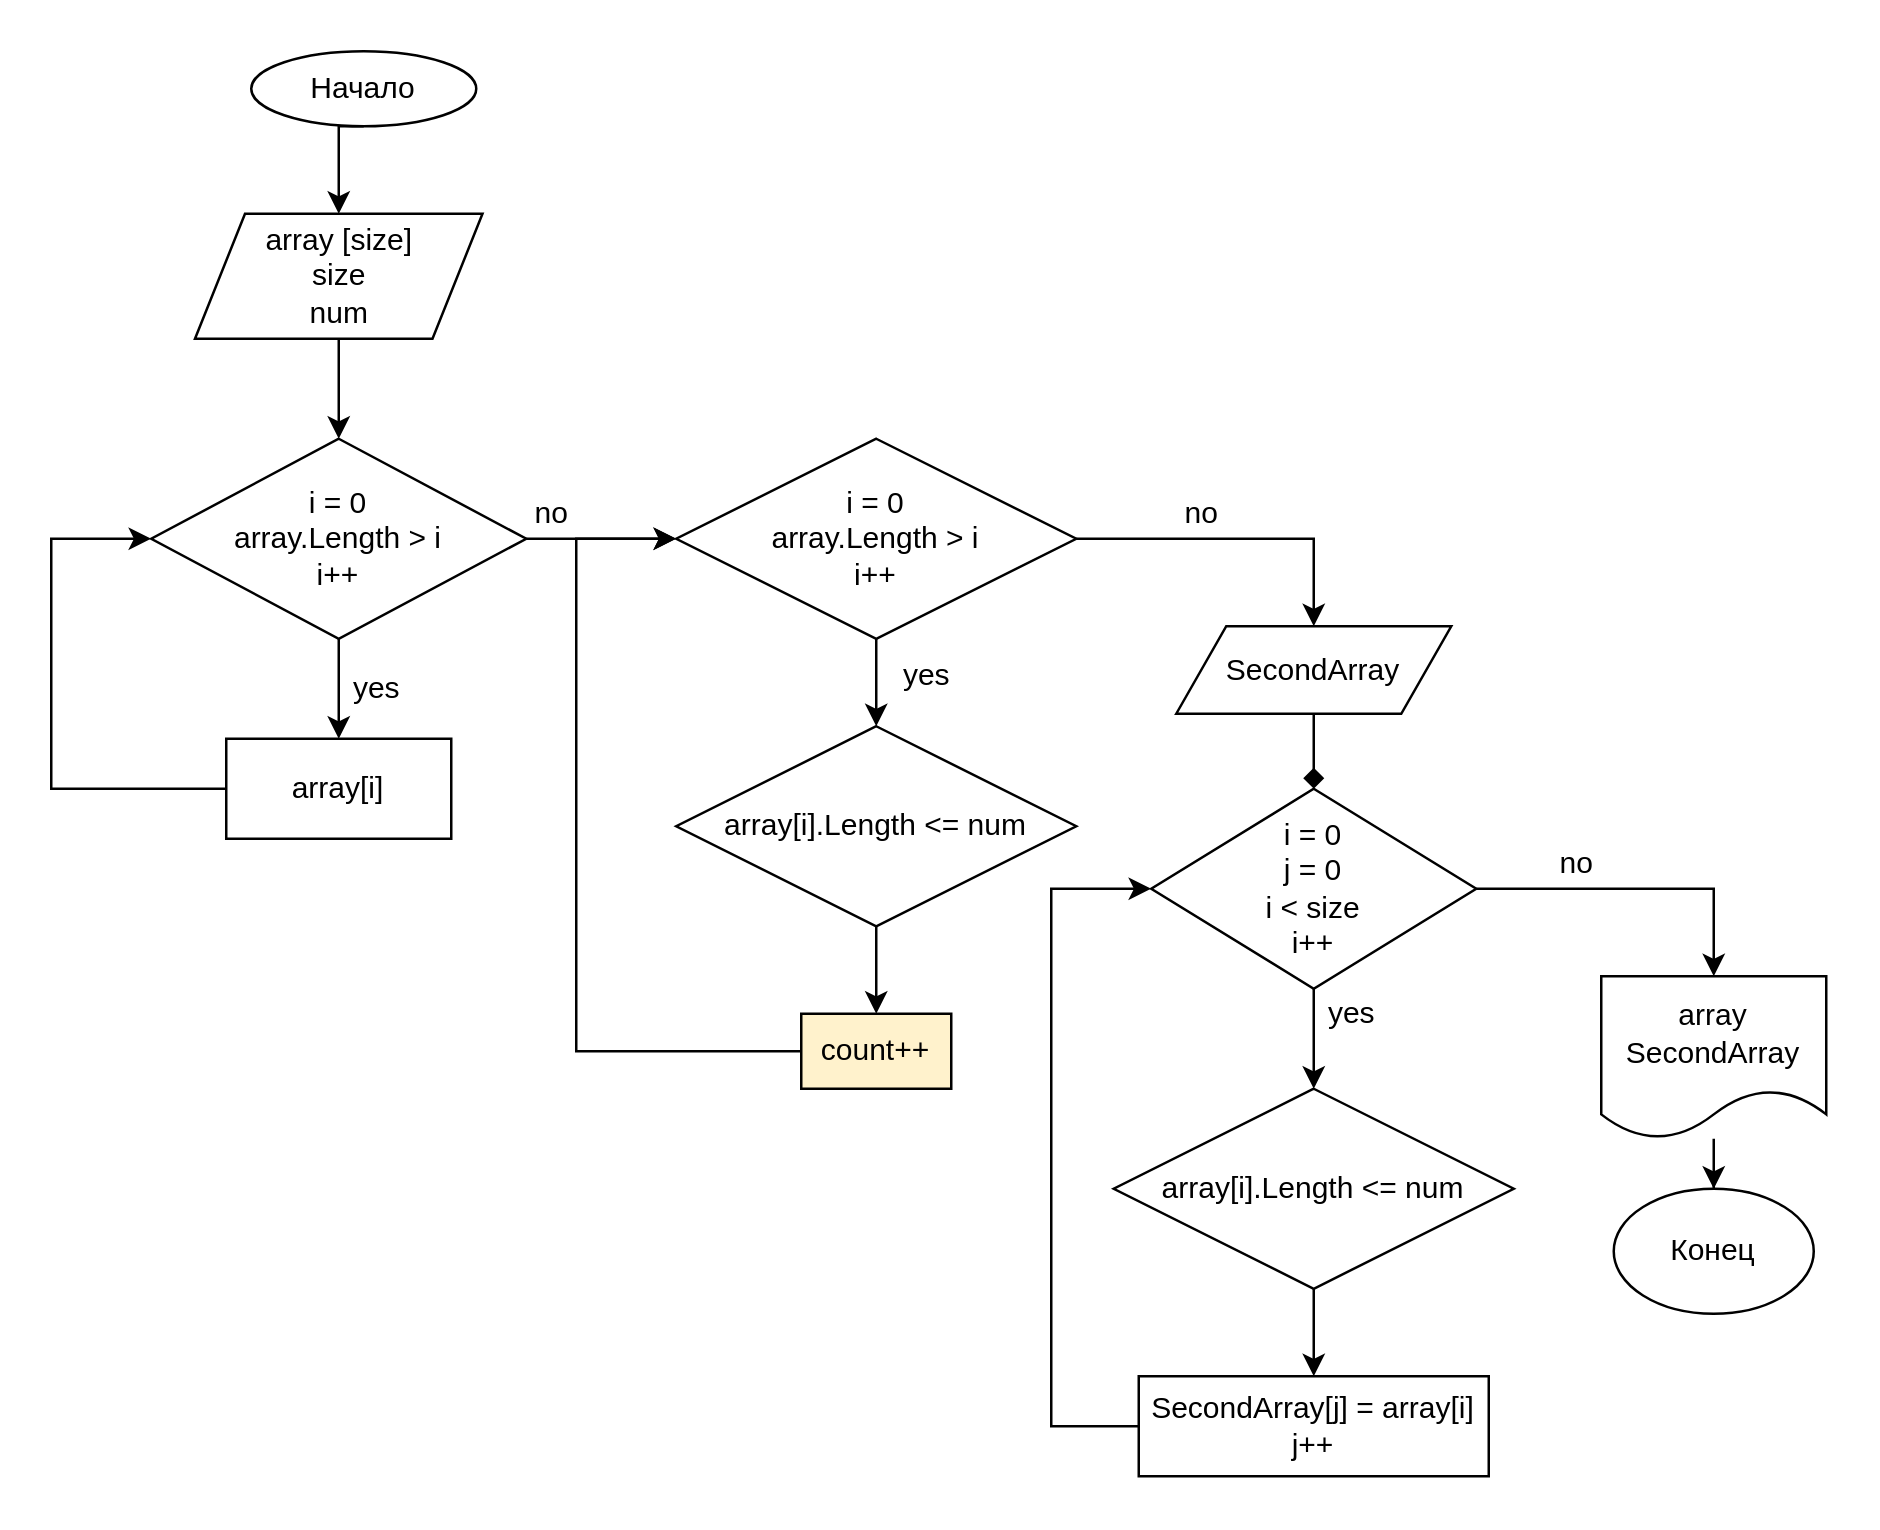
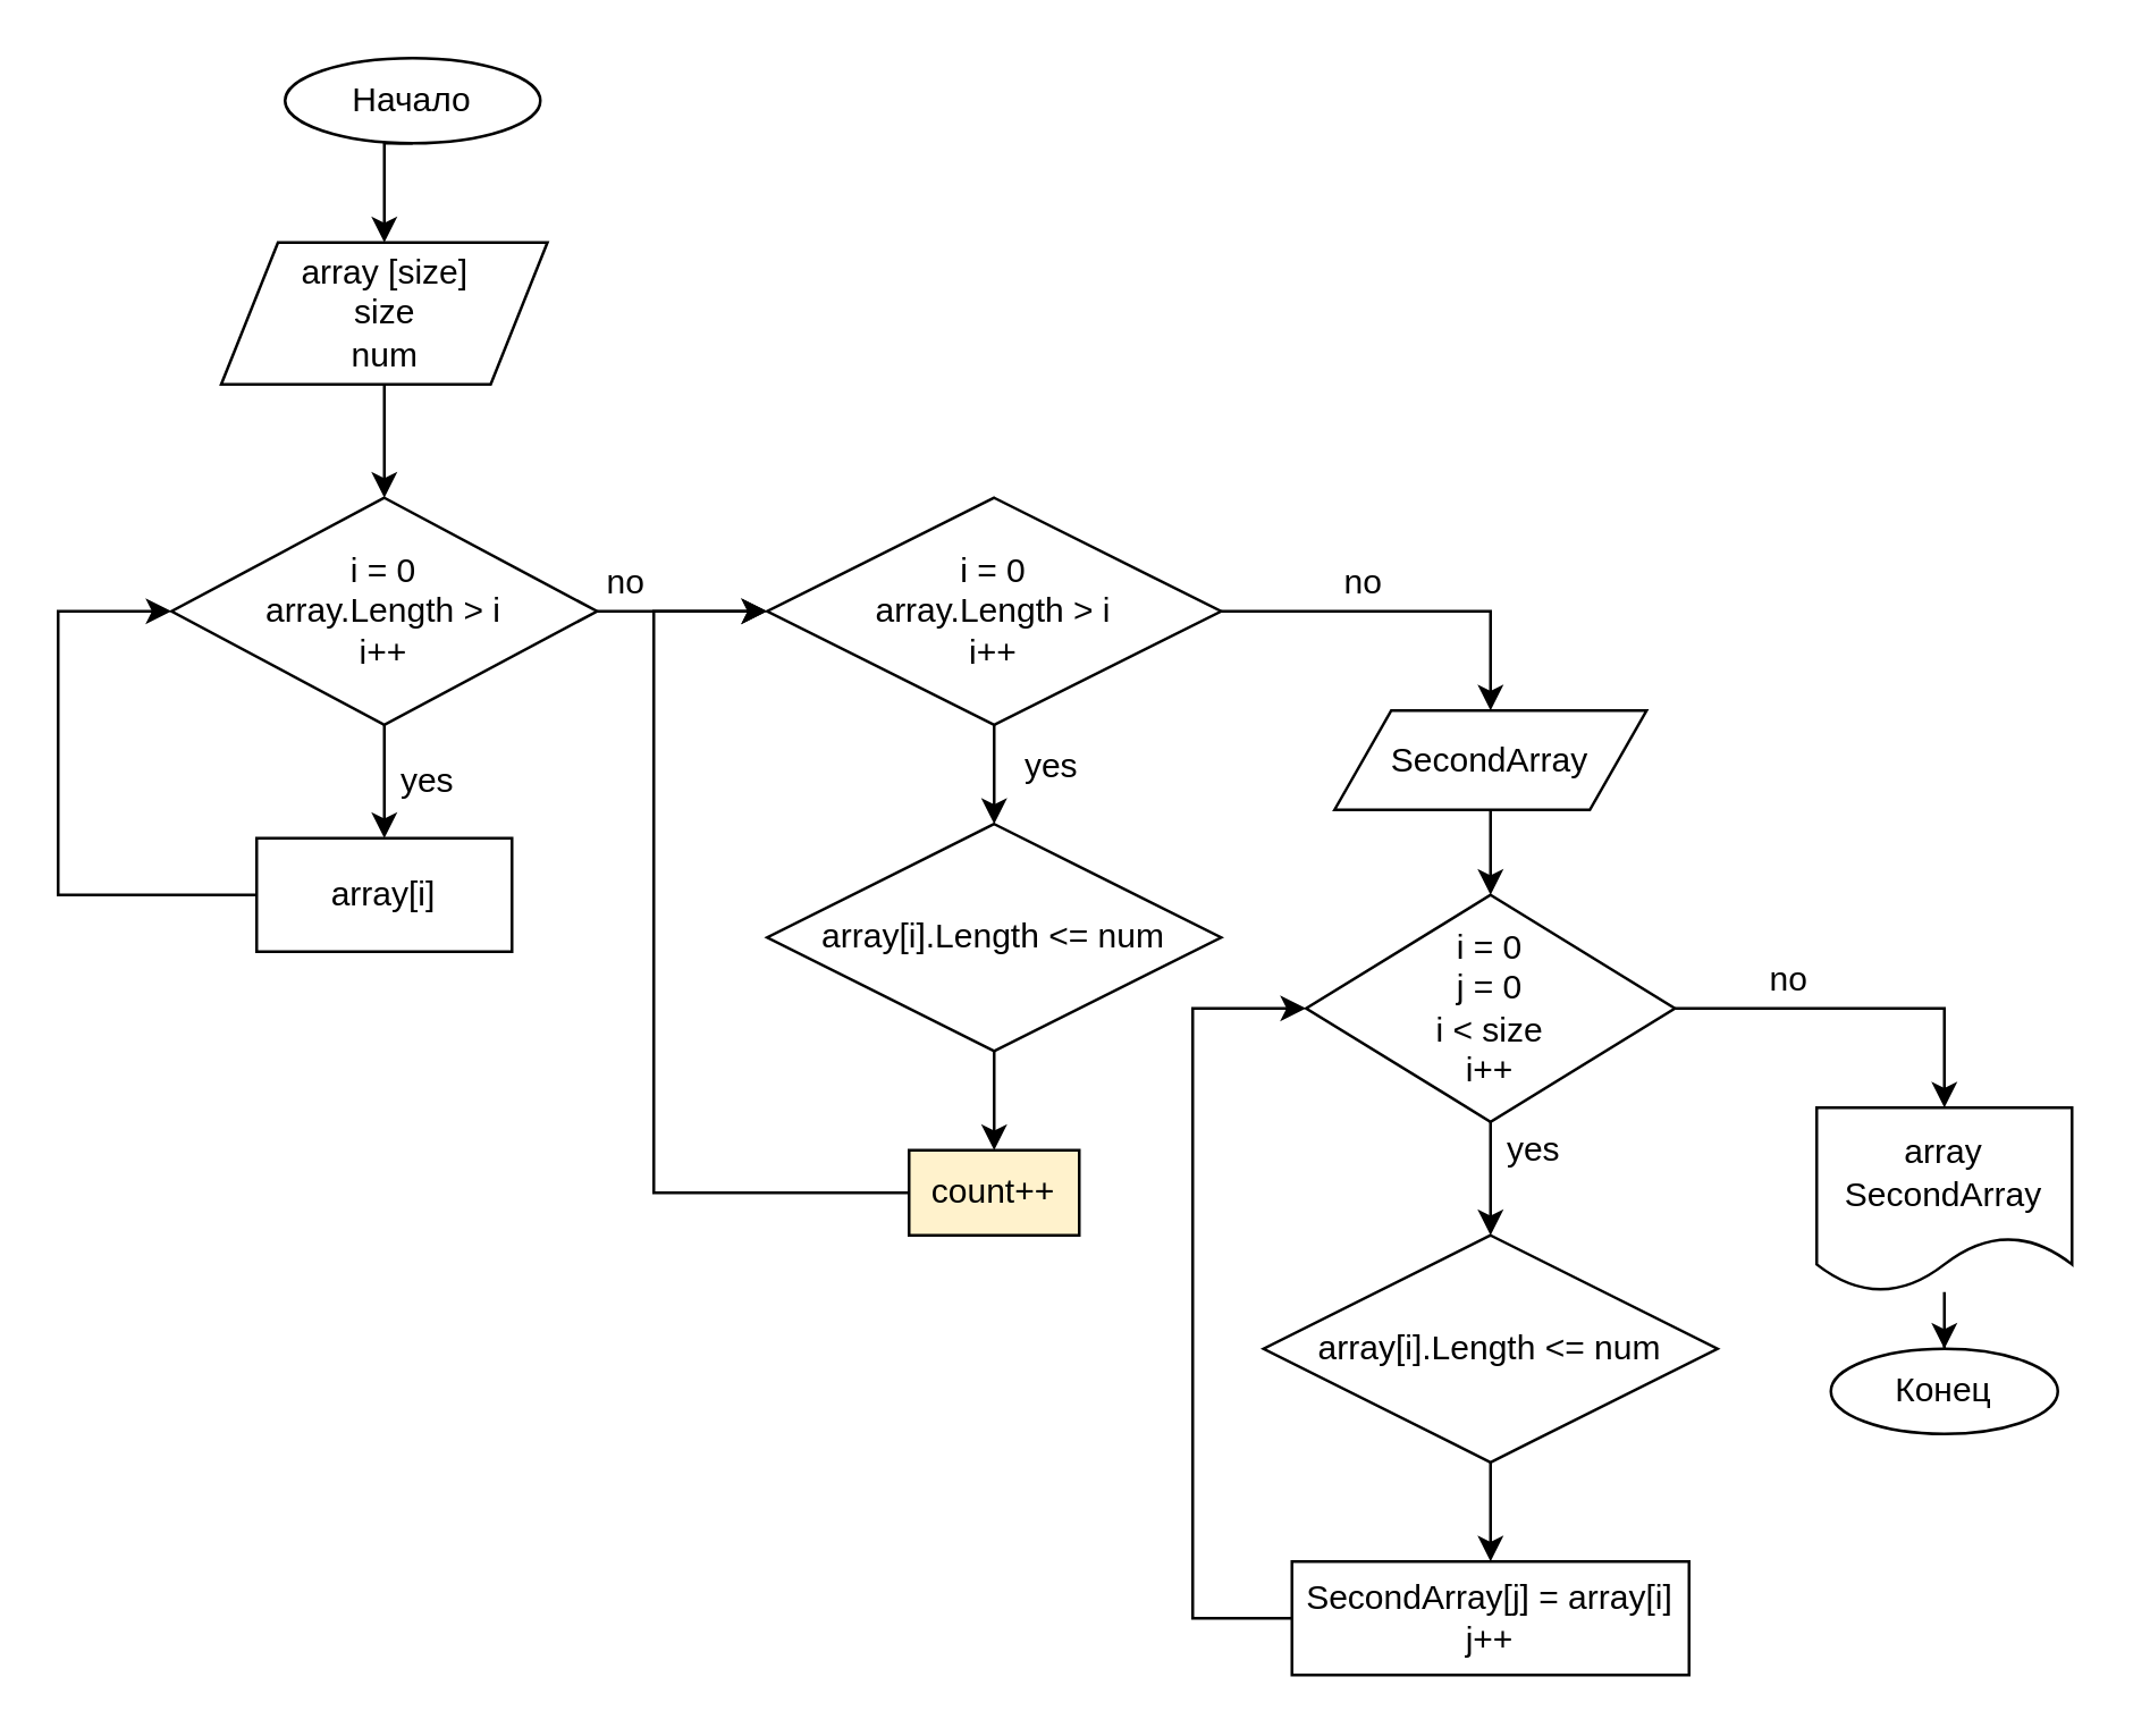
  <mxCell id="0" />
  <mxCell id="1" parent="0" />
  <mxCell id="2" style="edgeStyle=orthogonalEdgeStyle;rounded=0;orthogonalLoop=1;jettySize=auto;html=1;exitX=0.5;exitY=1;exitDx=0;exitDy=0;entryX=0.5;entryY=0;entryDx=0;entryDy=0;" edge="1" parent="1" source="3" target="5"><mxGeometry relative="1" as="geometry" /></mxCell>
  <mxCell id="3" value="Начало" style="ellipse;whiteSpace=wrap;html=1;" vertex="1" parent="1"><mxGeometry x="100" y="20" width="90" height="30" as="geometry" /></mxCell>
  <mxCell id="4" style="edgeStyle=orthogonalEdgeStyle;rounded=0;orthogonalLoop=1;jettySize=auto;html=1;exitX=0.5;exitY=1;exitDx=0;exitDy=0;" edge="1" parent="1" source="5" target="8"><mxGeometry relative="1" as="geometry" /></mxCell>
  <mxCell id="5" value="array [size]&lt;br&gt;size&lt;br&gt;num" style="shape=parallelogram;perimeter=parallelogramPerimeter;whiteSpace=wrap;html=1;fixedSize=1;" vertex="1" parent="1"><mxGeometry x="77.5" y="85" width="115" height="50" as="geometry" /></mxCell>
  <mxCell id="6" style="edgeStyle=orthogonalEdgeStyle;rounded=0;orthogonalLoop=1;jettySize=auto;html=1;entryX=0.5;entryY=0;entryDx=0;entryDy=0;" edge="1" parent="1" source="8" target="10"><mxGeometry relative="1" as="geometry" /></mxCell>
  <mxCell id="7" style="edgeStyle=orthogonalEdgeStyle;rounded=0;orthogonalLoop=1;jettySize=auto;html=1;entryX=0;entryY=0.5;entryDx=0;entryDy=0;" edge="1" parent="1" source="8" target="14"><mxGeometry relative="1" as="geometry" /></mxCell>
  <mxCell id="8" value="i = 0&lt;br&gt;array.Length &amp;gt; i&lt;br&gt;i++" style="rhombus;whiteSpace=wrap;html=1;" vertex="1" parent="1"><mxGeometry x="60" y="175" width="150" height="80" as="geometry" /></mxCell>
  <mxCell id="9" style="edgeStyle=orthogonalEdgeStyle;rounded=0;orthogonalLoop=1;jettySize=auto;html=1;exitX=0;exitY=0.5;exitDx=0;exitDy=0;entryX=0;entryY=0.5;entryDx=0;entryDy=0;" edge="1" parent="1" source="10" target="8"><mxGeometry relative="1" as="geometry"><Array as="points"><mxPoint x="20" y="315" /><mxPoint x="20" y="215" /></Array></mxGeometry></mxCell>
  <mxCell id="10" value="array[i]" style="rounded=0;whiteSpace=wrap;html=1;" vertex="1" parent="1"><mxGeometry x="90" y="295" width="90" height="40" as="geometry" /></mxCell>
  <mxCell id="11" value="yes" style="text;html=1;align=center;verticalAlign=middle;resizable=0;points=[];autosize=1;strokeColor=none;fillColor=none;" vertex="1" parent="1"><mxGeometry x="130" y="260" width="40" height="30" as="geometry" /></mxCell>
  <mxCell id="12" style="edgeStyle=orthogonalEdgeStyle;rounded=0;orthogonalLoop=1;jettySize=auto;html=1;entryX=0.5;entryY=0;entryDx=0;entryDy=0;" edge="1" parent="1" source="14" target="17"><mxGeometry relative="1" as="geometry" /></mxCell>
  <mxCell id="13" style="edgeStyle=orthogonalEdgeStyle;rounded=0;orthogonalLoop=1;jettySize=auto;html=1;entryX=0.5;entryY=0;entryDx=0;entryDy=0;" edge="1" parent="1" source="14" target="22"><mxGeometry relative="1" as="geometry" /></mxCell>
  <mxCell id="14" value="i = 0&lt;br&gt;array.Length &amp;gt; i&lt;br&gt;i++" style="rhombus;whiteSpace=wrap;html=1;" vertex="1" parent="1"><mxGeometry x="270" y="175" width="160" height="80" as="geometry" /></mxCell>
  <mxCell id="15" value="no" style="text;html=1;align=center;verticalAlign=middle;resizable=0;points=[];autosize=1;strokeColor=none;fillColor=none;" vertex="1" parent="1"><mxGeometry x="200" y="190" width="40" height="30" as="geometry" /></mxCell>
  <mxCell id="16" style="edgeStyle=orthogonalEdgeStyle;rounded=0;orthogonalLoop=1;jettySize=auto;html=1;" edge="1" parent="1" source="17" target="20"><mxGeometry relative="1" as="geometry" /></mxCell>
  <mxCell id="17" value="array[i].Length &amp;lt;= num" style="rhombus;whiteSpace=wrap;html=1;" vertex="1" parent="1"><mxGeometry x="270" y="290" width="160" height="80" as="geometry" /></mxCell>
  <mxCell id="18" value="yes" style="text;html=1;align=center;verticalAlign=middle;resizable=0;points=[];autosize=1;strokeColor=none;fillColor=none;" vertex="1" parent="1"><mxGeometry x="350" y="255" width="40" height="30" as="geometry" /></mxCell>
  <mxCell id="19" style="edgeStyle=orthogonalEdgeStyle;rounded=0;orthogonalLoop=1;jettySize=auto;html=1;entryX=0;entryY=0.5;entryDx=0;entryDy=0;" edge="1" parent="1" source="20" target="14"><mxGeometry relative="1" as="geometry"><Array as="points"><mxPoint x="230" y="420" /><mxPoint x="230" y="215" /></Array></mxGeometry></mxCell>
  <mxCell id="20" value="count++" style="rounded=0;whiteSpace=wrap;html=1;fillColor=#fff2cc;" vertex="1" parent="1"><mxGeometry x="320" y="405" width="60" height="30" as="geometry" /></mxCell>
- <mxCell id="21" style="edgeStyle=orthogonalEdgeStyle;rounded=0;orthogonalLoop=1;jettySize=auto;html=1;exitX=0.5;exitY=1;exitDx=0;exitDy=0;entryX=0.5;entryY=0;entryDx=0;entryDy=0;endArrow=diamond;" edge="1" parent="1" source="22" target="26"><mxGeometry relative="1" as="geometry" /></mxCell>
+ <mxCell id="21" style="edgeStyle=orthogonalEdgeStyle;rounded=0;orthogonalLoop=1;jettySize=auto;html=1;exitX=0.5;exitY=1;exitDx=0;exitDy=0;entryX=0.5;entryY=0;entryDx=0;entryDy=0;" edge="1" parent="1" source="22" target="26"><mxGeometry relative="1" as="geometry" /></mxCell>
  <mxCell id="22" value="SecondArray" style="shape=parallelogram;perimeter=parallelogramPerimeter;whiteSpace=wrap;html=1;fixedSize=1;" vertex="1" parent="1"><mxGeometry x="470" y="250" width="110" height="35" as="geometry" /></mxCell>
  <mxCell id="23" value="no" style="text;html=1;align=center;verticalAlign=middle;resizable=0;points=[];autosize=1;strokeColor=none;fillColor=none;" vertex="1" parent="1"><mxGeometry x="460" y="190" width="40" height="30" as="geometry" /></mxCell>
  <mxCell id="24" style="edgeStyle=orthogonalEdgeStyle;rounded=0;orthogonalLoop=1;jettySize=auto;html=1;entryX=0.5;entryY=0;entryDx=0;entryDy=0;" edge="1" parent="1" source="26" target="30"><mxGeometry relative="1" as="geometry" /></mxCell>
  <mxCell id="25" style="edgeStyle=orthogonalEdgeStyle;rounded=0;orthogonalLoop=1;jettySize=auto;html=1;entryX=0.5;entryY=0;entryDx=0;entryDy=0;" edge="1" parent="1" source="26" target="33"><mxGeometry relative="1" as="geometry" /></mxCell>
  <mxCell id="26" value="i = 0&lt;br&gt;j = 0&lt;br&gt;i &amp;lt; size&lt;br&gt;i++&lt;br&gt;" style="rhombus;whiteSpace=wrap;html=1;" vertex="1" parent="1"><mxGeometry x="460" y="315" width="130" height="80" as="geometry" /></mxCell>
  <mxCell id="27" style="edgeStyle=orthogonalEdgeStyle;rounded=0;orthogonalLoop=1;jettySize=auto;html=1;entryX=0;entryY=0.5;entryDx=0;entryDy=0;" edge="1" parent="1" source="28" target="26"><mxGeometry relative="1" as="geometry"><Array as="points"><mxPoint x="420" y="570" /><mxPoint x="420" y="355" /></Array></mxGeometry></mxCell>
  <mxCell id="28" value="SecondArray[j] = array[i]&lt;br&gt;j++" style="rounded=0;whiteSpace=wrap;html=1;" vertex="1" parent="1"><mxGeometry x="455" y="550" width="140" height="40" as="geometry" /></mxCell>
  <mxCell id="29" value="" style="edgeStyle=orthogonalEdgeStyle;rounded=0;orthogonalLoop=1;jettySize=auto;html=1;" edge="1" parent="1" source="30" target="28"><mxGeometry relative="1" as="geometry" /></mxCell>
  <mxCell id="30" value="array[i].Length &amp;lt;= num" style="rhombus;whiteSpace=wrap;html=1;" vertex="1" parent="1"><mxGeometry x="445" y="435" width="160" height="80" as="geometry" /></mxCell>
  <mxCell id="31" value="yes" style="text;html=1;align=center;verticalAlign=middle;resizable=0;points=[];autosize=1;strokeColor=none;fillColor=none;" vertex="1" parent="1"><mxGeometry x="520" y="390" width="40" height="30" as="geometry" /></mxCell>
  <mxCell id="32" style="edgeStyle=orthogonalEdgeStyle;rounded=0;orthogonalLoop=1;jettySize=auto;html=1;entryX=0.5;entryY=0;entryDx=0;entryDy=0;" edge="1" parent="1" source="33" target="35"><mxGeometry relative="1" as="geometry" /></mxCell>
  <mxCell id="33" value="array&lt;br&gt;SecondArray" style="shape=document;whiteSpace=wrap;html=1;boundedLbl=1;" vertex="1" parent="1"><mxGeometry x="640" y="390" width="90" height="65" as="geometry" /></mxCell>
  <mxCell id="34" value="no" style="text;html=1;align=center;verticalAlign=middle;resizable=0;points=[];autosize=1;strokeColor=none;fillColor=none;" vertex="1" parent="1"><mxGeometry x="610" y="330" width="40" height="30" as="geometry" /></mxCell>
- <mxCell id="35" value="Конец" style="ellipse;whiteSpace=wrap;html=1;" vertex="1" parent="1"><mxGeometry x="645" y="475" width="80" height="50" as="geometry" /></mxCell>
+ <mxCell id="35" value="Конец" style="ellipse;whiteSpace=wrap;html=1;" vertex="1" parent="1"><mxGeometry x="645" y="475" width="80" height="30" as="geometry" /></mxCell>
